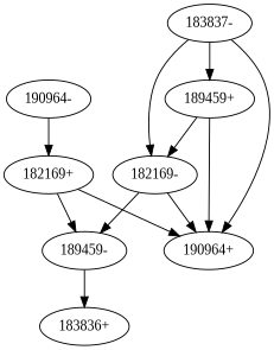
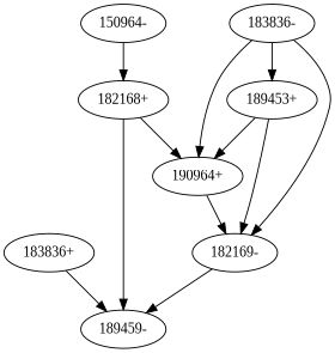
  digraph {
    fontname="Liberation Serif"
    scaf_num=None
    node [fontname="Liberation Serif" l=21956]
    edge [d=89 e=100 fontname="Liberation Serif" n=17]
    "189459-"
    "183836+" [l=13589]
    "190964+" [l=36887]
-   "182169+" [l=17429]
+   "182169+" [l=17429 label="182168+"]
    "182169-" [l=17429]
-   "190964-" [l=36887]
-   "183836-" [l=13589 label="183837-"]
-   "189459+"
-   "189459-" -> "183836+"
+   "190964-" [l=36887 label="150964-"]
+   "183836-" [l=13589]
+   "189459+" [label="189453+"]
+   "183836+" -> "189459-"
    "182169+" -> "189459-" [d=13905 n=8]
    "182169+" -> "190964+" [d=448 n=25]
    "182169-" -> "189459-" [d=32381 n=1]
-   "182169-" -> "190964+" [d=1293 n=13]
+   "190964+" -> "182169-" [d=1293 n=13]
    "190964-" -> "182169+" [d=1293 n=13]
    "183836-" -> "190964+" [d=18841 n=2]
    "183836-" -> "182169-" [d=448 n=25]
    "183836-" -> "189459+"
    "189459+" -> "190964+" [d=32381 n=1]
    "189459+" -> "182169-" [d=13905 n=8]
  }
